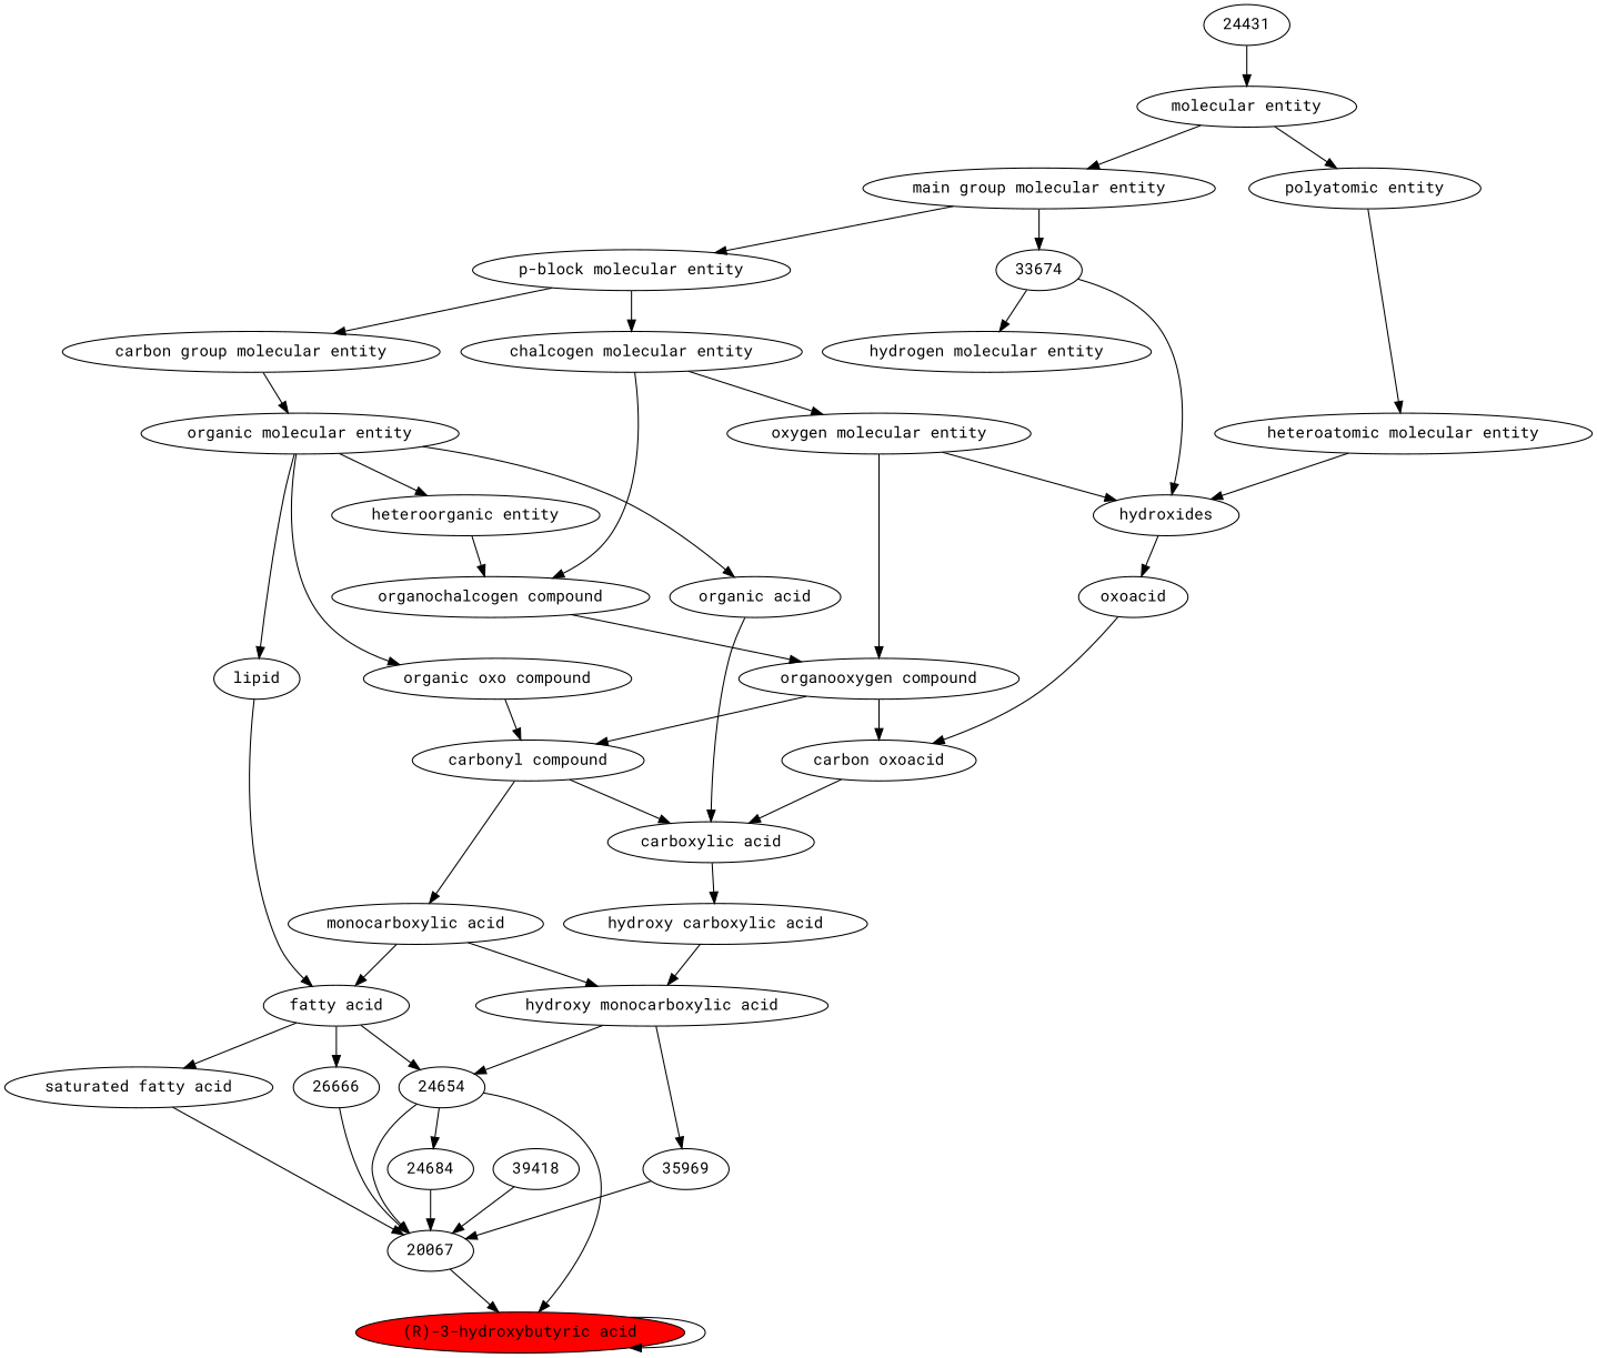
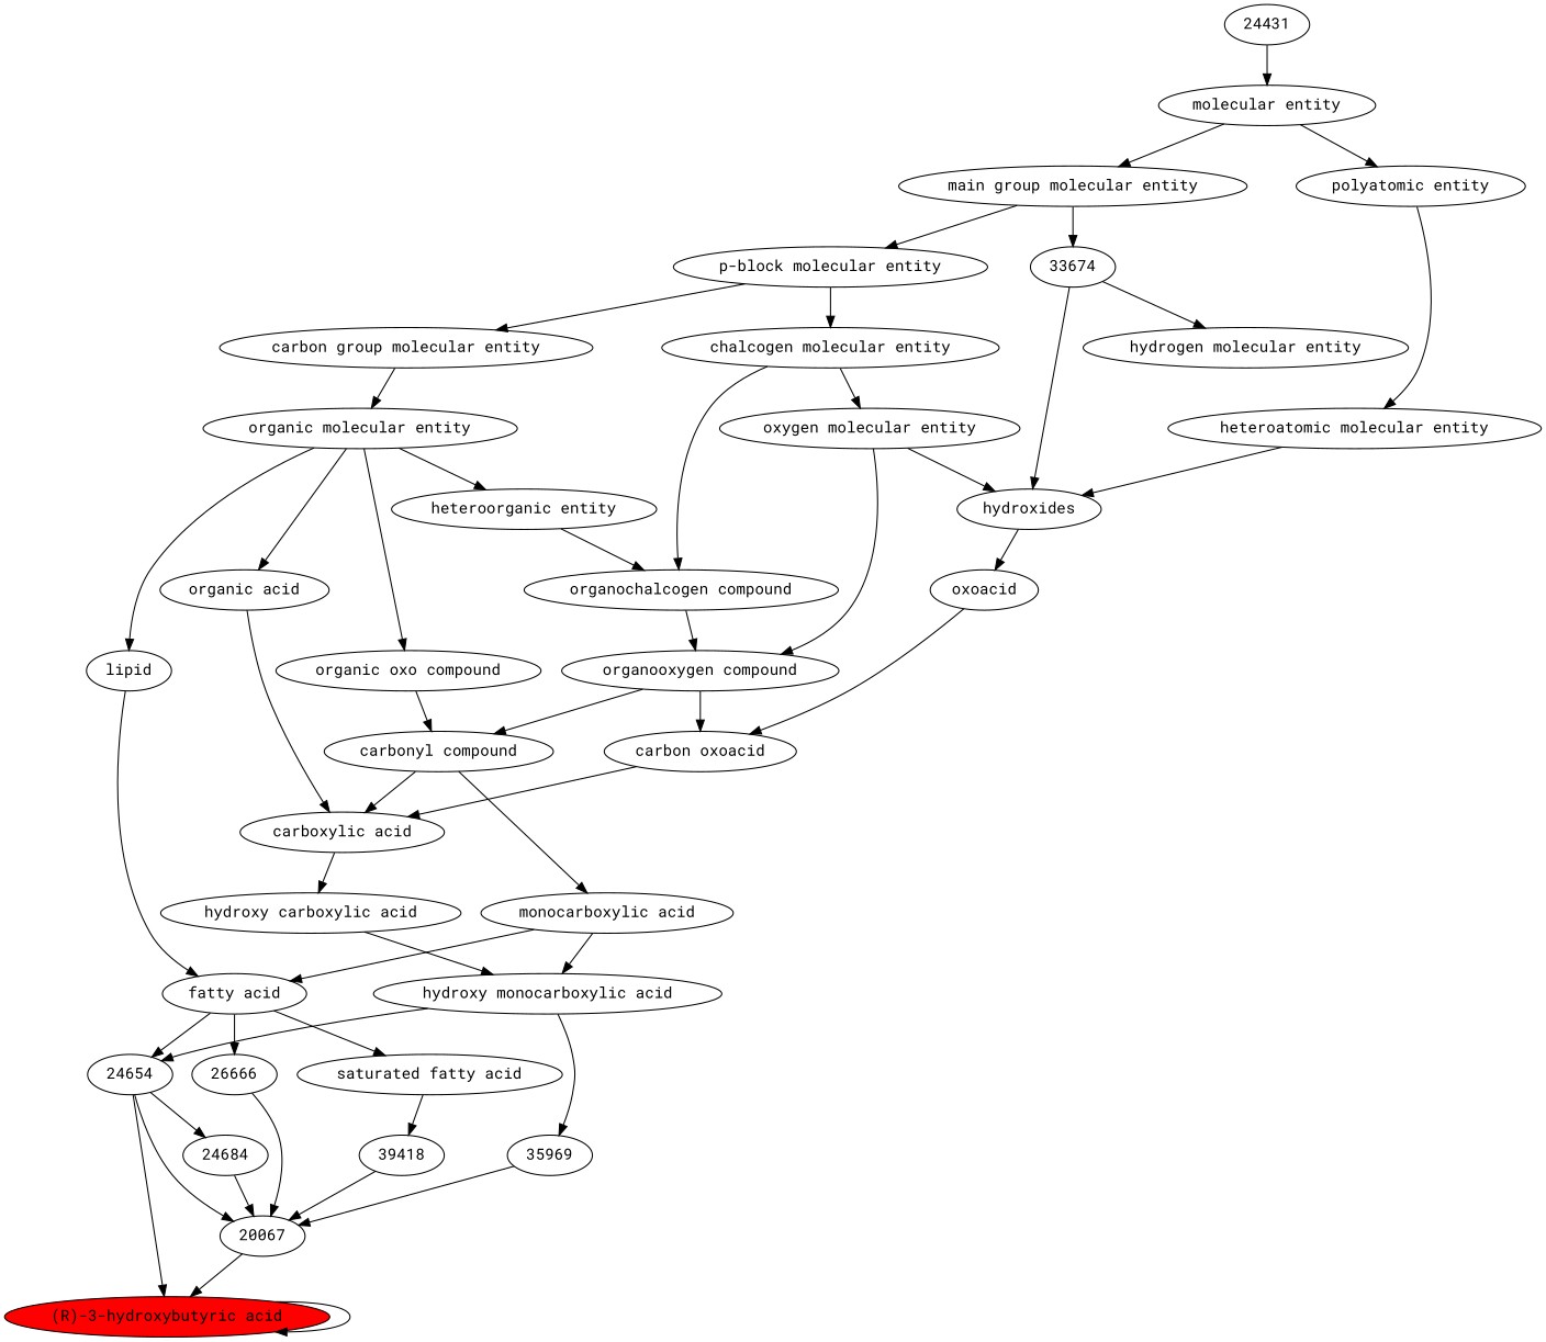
  digraph {
    fontname="Roboto Mono"
    node [fontname="Roboto Mono"]
    edge [fontname="Roboto Mono"]
    n1 [fillcolor=red label="(R)-3-hydroxybutyric acid" style=filled]
    n2 [label=24654]
    n3 [label=20067]
    n4 [label=24684]
    n5 [label="hydroxy monocarboxylic acid"]
    n6 [label=35969]
    n7 [label="fatty acid"]
    n8 [label=26666]
    n9 [label="saturated fatty acid"]
    n10 [label=39418]
    n11 [label="monocarboxylic acid"]
    n12 [label="hydroxy carboxylic acid"]
    n13 [label=lipid]
    n14 [label="carboxylic acid"]
    n15 [label="organic molecular entity"]
    n16 [label="organic acid"]
    n17 [label="organic oxo compound"]
    n18 [label="heteroorganic entity"]
    n19 [label="carbonyl compound"]
    n20 [label="organochalcogen compound"]
    n21 [label="carbon oxoacid"]
    n22 [label="carbon group molecular entity"]
    n23 [label="organooxygen compound"]
    n24 [label=oxoacid]
    n25 [label="p-block molecular entity"]
    n26 [label="chalcogen molecular entity"]
    n27 [label="oxygen molecular entity"]
    n28 [label=hydroxides]
    n29 [label="main group molecular entity"]
    n30 [label=33674]
    n31 [label="hydrogen molecular entity"]
    n32 [label="heteroatomic molecular entity"]
    n33 [label="molecular entity"]
    n34 [label="polyatomic entity"]
    n35 [label=24431]
    n1 -> n1
    n2 -> n1
    n2 -> n3
    n2 -> n4
    n3 -> n1
    n4 -> n3
    n5 -> n2
    n5 -> n6
    n6 -> n3
    n7 -> n2
    n7 -> n8
    n7 -> n9
    n8 -> n3
-   n9 -> n3
+   n9 -> n10
    n10 -> n3
    n11 -> n5
    n11 -> n7
    n12 -> n5
    n13 -> n7
    n14 -> n12
    n15 -> n13
    n15 -> n16
    n15 -> n17
    n15 -> n18
    n16 -> n14
    n17 -> n19
    n18 -> n20
    n19 -> n11
    n19 -> n14
    n20 -> n23
    n21 -> n14
    n22 -> n15
    n23 -> n19
    n23 -> n21
    n24 -> n21
    n25 -> n22
    n25 -> n26
    n26 -> n20
    n26 -> n27
    n27 -> n23
    n27 -> n28
    n28 -> n24
    n29 -> n25
    n29 -> n30
    n30 -> n28
    n30 -> n31
    n32 -> n28
    n33 -> n29
    n33 -> n34
    n34 -> n32
    n35 -> n33
  }
